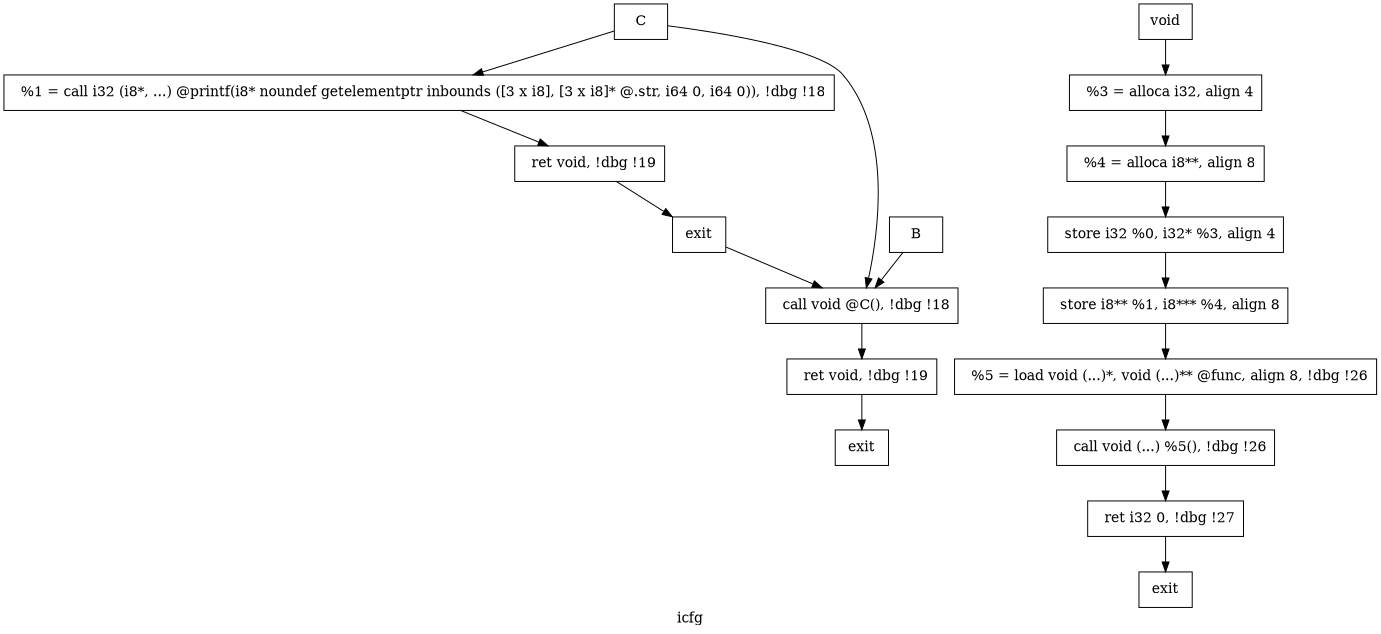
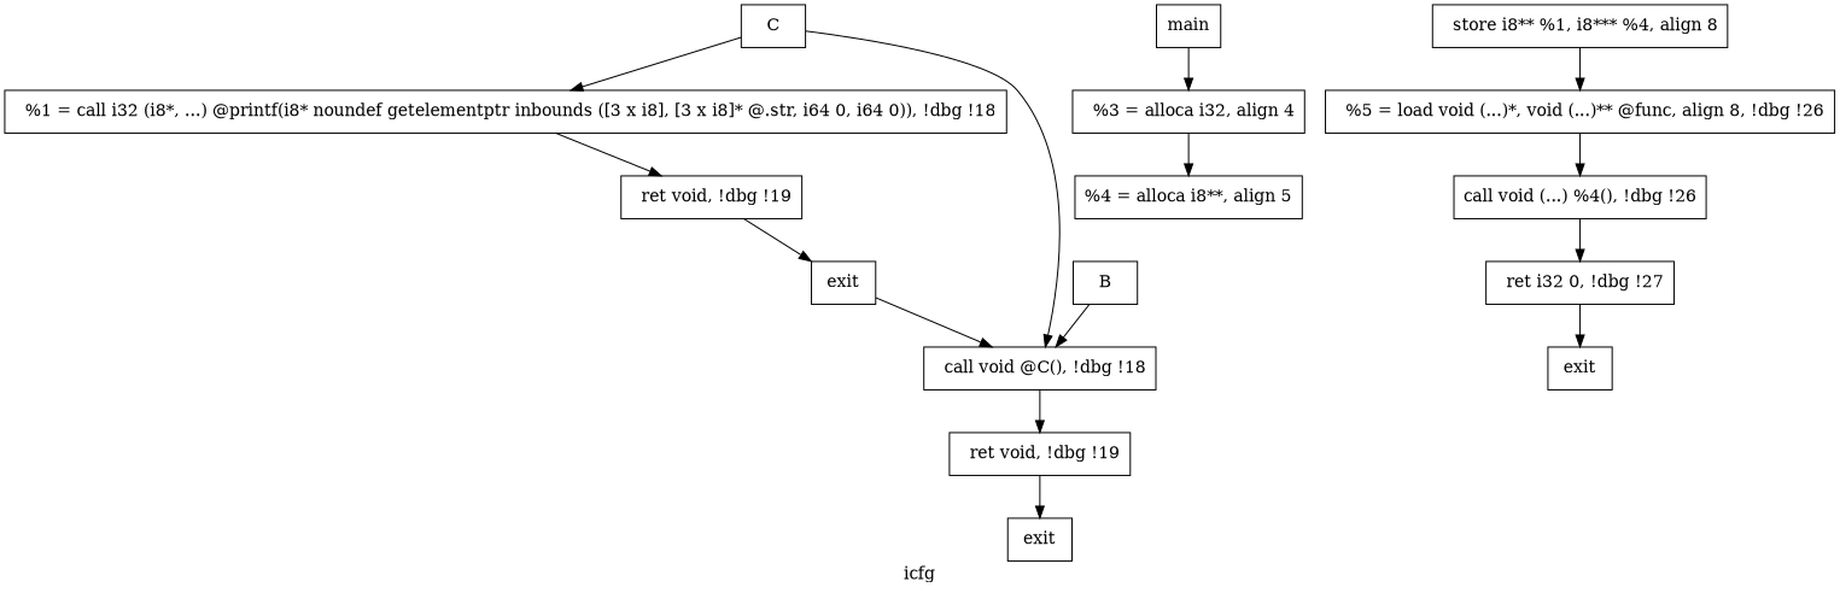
  digraph {
    label=icfg
    node [color=black shape=rectangle]
    edge [color=black]
    n1 [label=C]
    n2 [label="  %1 = call i32 (i8*, ...) @printf(i8* noundef getelementptr inbounds ([3 x i8], [3 x i8]* @.str, i64 0, i64 0)), !dbg !18"]
    n3 [label="  call void @C(), !dbg !18"]
    n4 [label="  ret void, !dbg !19"]
    n5 [label=exit]
    n6 [label="  ret void, !dbg !19"]
    n7 [label=B]
    n8 [label=exit]
-   n9 [label=void]
+   n9 [label=main]
    n10 [label="  %3 = alloca i32, align 4"]
-   n11 [label="  %4 = alloca i8**, align 8"]
+   n11 [label="%4 = alloca i8**, align 5"]
    n12 [label=exit]
-   n13 [label="  store i32 %0, i32* %3, align 4"]
    n14 [label="  store i8** %1, i8*** %4, align 8"]
    n15 [label="  %5 = load void (...)*, void (...)** @func, align 8, !dbg !26"]
-   n16 [label="  call void (...) %5(), !dbg !26"]
+   n16 [label="call void (...) %4(), !dbg !26"]
    n17 [label="  ret i32 0, !dbg !27"]
    n1 -> n2
    n1 -> n3
    n2 -> n4
    n3 -> n6
    n4 -> n5
    n5 -> n3
    n6 -> n8
    n7 -> n3
    n9 -> n10
    n10 -> n11
-   n11 -> n13
-   n13 -> n14
    n14 -> n15
    n15 -> n16
    n16 -> n17
    n17 -> n12
  }
